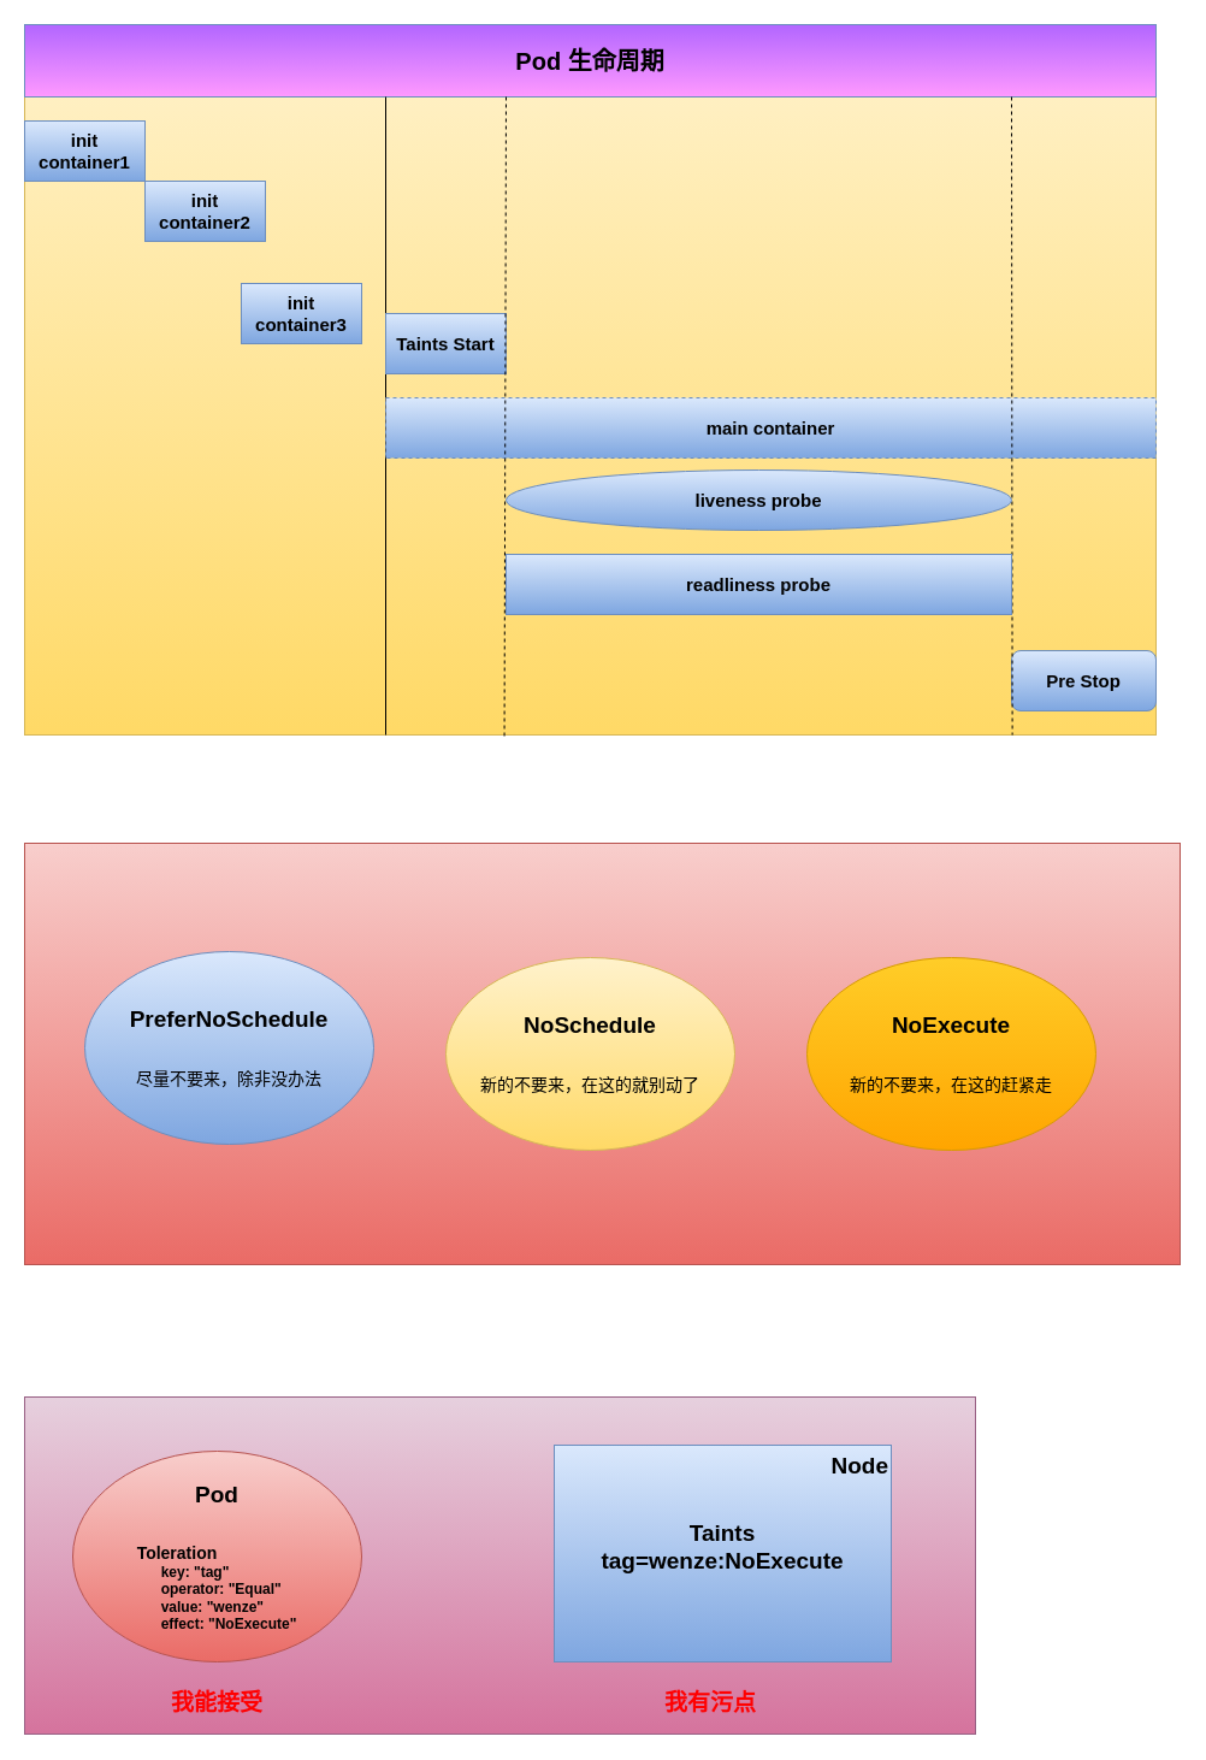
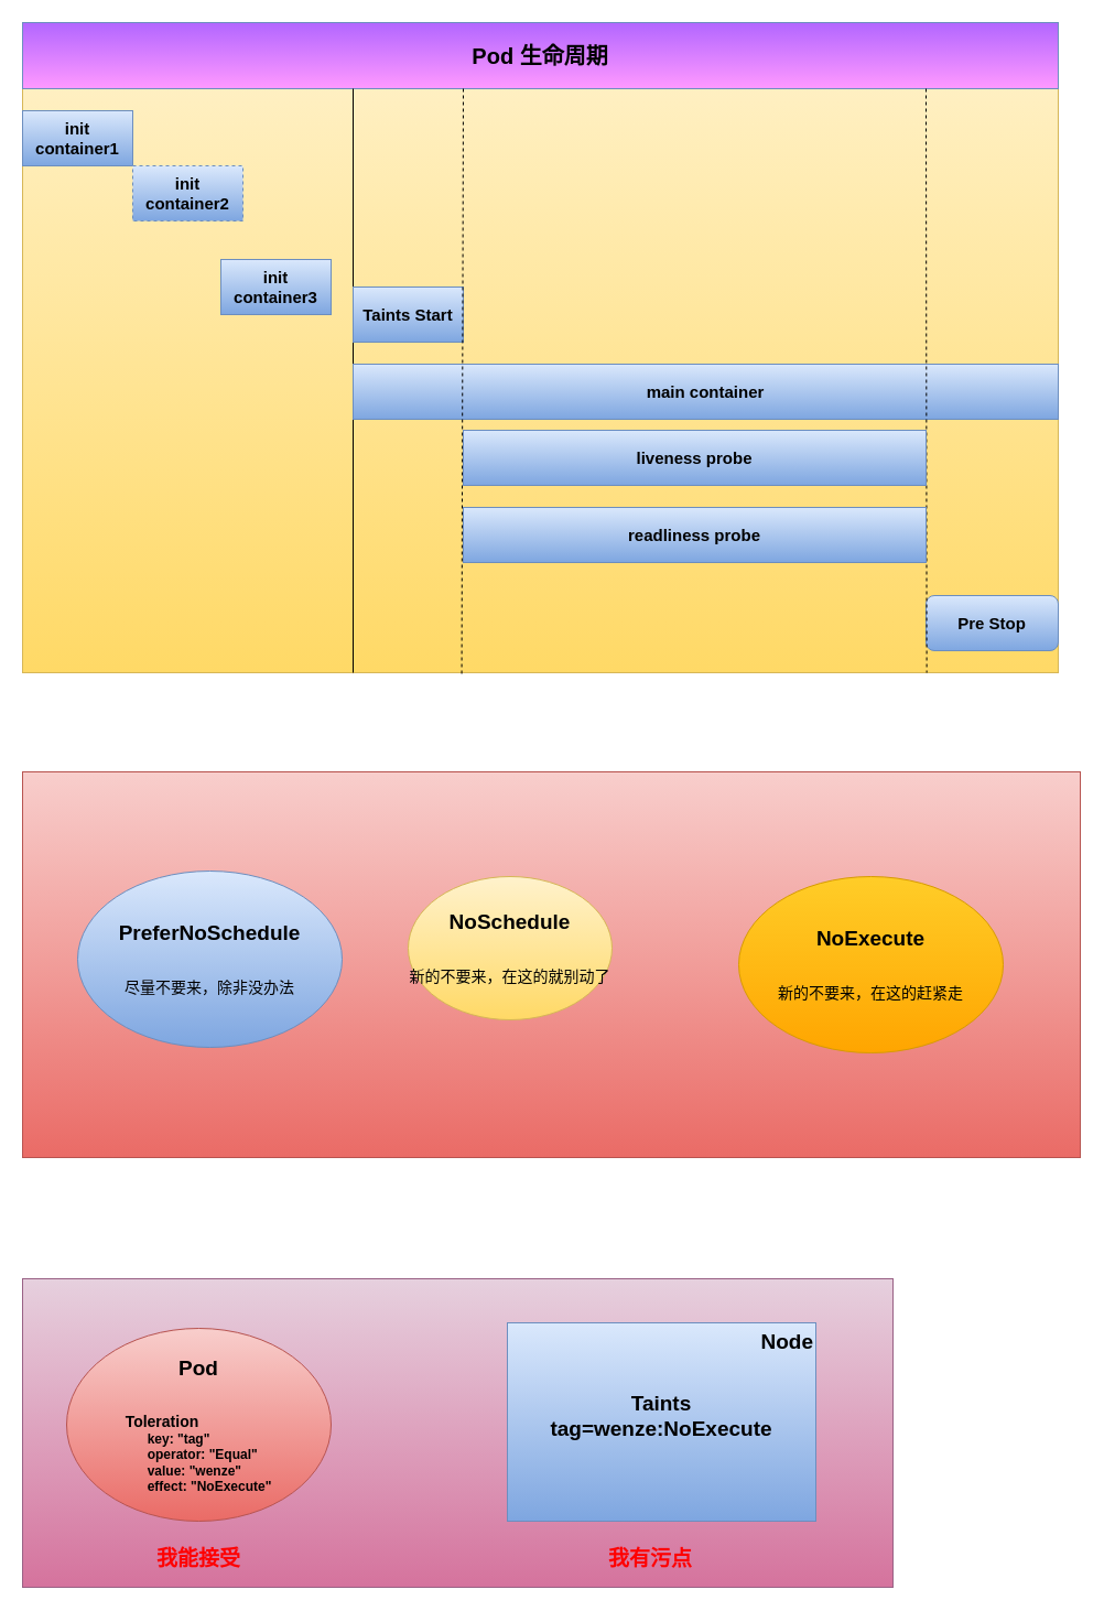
  <mxCell id="0" />
  <mxCell id="1" parent="0" />
  <mxCell id="2" value="" style="rounded=0;whiteSpace=wrap;html=1;fillColor=#f8cecc;gradientColor=#ea6b66;strokeColor=#b85450;" vertex="1" parent="1"><mxGeometry x="20" y="700" width="960" height="350" as="geometry" /></mxCell>
  <mxCell id="3" value="" style="rounded=0;whiteSpace=wrap;html=1;fillColor=#fff2cc;gradientColor=#ffd966;strokeColor=#d6b656;" parent="1" vertex="1"><mxGeometry x="20" y="20" width="940" height="590" as="geometry" /></mxCell>
  <mxCell id="4" value="Pod 生命周期" style="rounded=0;whiteSpace=wrap;html=1;fontSize=20;fontStyle=1;fillColor=#B266FF;gradientColor=#FF99FF;strokeColor=#6c8ebf;" parent="1" vertex="1"><mxGeometry x="20" y="20" width="940" height="60" as="geometry" /></mxCell>
  <mxCell id="5" value="init&lt;br style=&quot;font-size: 15px;&quot;&gt;container1" style="rounded=0;whiteSpace=wrap;html=1;fontSize=15;fontStyle=1;fillColor=#dae8fc;gradientColor=#7ea6e0;strokeColor=#6c8ebf;" parent="1" vertex="1"><mxGeometry x="20" y="100" width="100" height="50" as="geometry" /></mxCell>
- <mxCell id="6" value="init&lt;br style=&quot;font-size: 15px;&quot;&gt;container2" style="rounded=0;whiteSpace=wrap;html=1;fontSize=15;fontStyle=1;fillColor=#dae8fc;gradientColor=#7ea6e0;strokeColor=#6c8ebf;" parent="1" vertex="1"><mxGeometry x="120" y="150" width="100" height="50" as="geometry" /></mxCell>
+ <mxCell id="6" value="init&lt;br style=&quot;font-size: 15px;&quot;&gt;container2" style="rounded=0;whiteSpace=wrap;html=1;fontSize=15;fontStyle=1;fillColor=#dae8fc;gradientColor=#7ea6e0;strokeColor=#6c8ebf;dashed=1;" parent="1" vertex="1"><mxGeometry x="120" y="150" width="100" height="50" as="geometry" /></mxCell>
  <mxCell id="7" value="init&lt;br style=&quot;font-size: 15px;&quot;&gt;container3" style="rounded=0;whiteSpace=wrap;html=1;fontSize=15;fontStyle=1;fillColor=#dae8fc;gradientColor=#7ea6e0;strokeColor=#6c8ebf;" parent="1" vertex="1"><mxGeometry x="200" y="235" width="100" height="50" as="geometry" /></mxCell>
  <mxCell id="8" value="" style="endArrow=none;html=1;rounded=0;fontSize=15;exitX=0.5;exitY=1;exitDx=0;exitDy=0;" parent="1" edge="1"><mxGeometry width="50" height="50" relative="1" as="geometry"><mxPoint x="320" y="80" as="sourcePoint" /><mxPoint x="320" y="610" as="targetPoint" /></mxGeometry></mxCell>
  <mxCell id="9" value="Taints Start" style="rounded=0;whiteSpace=wrap;html=1;fontSize=15;fontStyle=1;fillColor=#dae8fc;gradientColor=#7ea6e0;strokeColor=#6c8ebf;" parent="1" vertex="1"><mxGeometry x="320" y="260" width="100" height="50" as="geometry" /></mxCell>
  <mxCell id="10" value="Pre Stop" style="whiteSpace=wrap;html=1;fontSize=15;fontStyle=1;fillColor=#dae8fc;gradientColor=#7ea6e0;strokeColor=#6c8ebf;rounded=1;" parent="1" vertex="1"><mxGeometry x="840" y="540" width="120" height="50" as="geometry" /></mxCell>
- <mxCell id="11" value="main container" style="rounded=0;whiteSpace=wrap;html=1;fontSize=15;fontStyle=1;fillColor=#dae8fc;gradientColor=#7ea6e0;strokeColor=#6c8ebf;dashed=1;" parent="1" vertex="1"><mxGeometry x="320" y="330" width="640" height="50" as="geometry" /></mxCell>
+ <mxCell id="11" value="main container" style="rounded=0;whiteSpace=wrap;html=1;fontSize=15;fontStyle=1;fillColor=#dae8fc;gradientColor=#7ea6e0;strokeColor=#6c8ebf;" parent="1" vertex="1"><mxGeometry x="320" y="330" width="640" height="50" as="geometry" /></mxCell>
  <mxCell id="12" value="" style="endArrow=none;html=1;rounded=0;fontSize=15;exitX=0.5;exitY=1;exitDx=0;exitDy=0;entryX=0.873;entryY=1;entryDx=0;entryDy=0;dashed=1;entryPerimeter=0;" parent="1" target="3" edge="1"><mxGeometry width="50" height="50" relative="1" as="geometry"><mxPoint x="840" y="80" as="sourcePoint" /><mxPoint x="840" y="490" as="targetPoint" /></mxGeometry></mxCell>
  <mxCell id="13" value="" style="endArrow=none;html=1;rounded=0;fontSize=15;exitX=0.5;exitY=1;exitDx=0;exitDy=0;entryX=0.424;entryY=1.005;entryDx=0;entryDy=0;dashed=1;entryPerimeter=0;" parent="1" target="3" edge="1"><mxGeometry width="50" height="50" relative="1" as="geometry"><mxPoint x="420" y="80" as="sourcePoint" /><mxPoint x="420" y="490" as="targetPoint" /></mxGeometry></mxCell>
- <mxCell id="14" value="liveness probe" style="ellipse;whiteSpace=wrap;html=1;fontSize=15;fontStyle=1;fillColor=#dae8fc;gradientColor=#7ea6e0;strokeColor=#6c8ebf;" parent="1" vertex="1"><mxGeometry x="420" y="390" width="420" height="50" as="geometry" /></mxCell>
+ <mxCell id="14" value="liveness probe" style="rounded=0;whiteSpace=wrap;html=1;fontSize=15;fontStyle=1;fillColor=#dae8fc;gradientColor=#7ea6e0;strokeColor=#6c8ebf;" parent="1" vertex="1"><mxGeometry x="420" y="390" width="420" height="50" as="geometry" /></mxCell>
  <mxCell id="15" value="readliness probe" style="rounded=0;whiteSpace=wrap;html=1;fontSize=15;fontStyle=1;fillColor=#dae8fc;gradientColor=#7ea6e0;strokeColor=#6c8ebf;" parent="1" vertex="1"><mxGeometry x="420" y="460" width="420" height="50" as="geometry" /></mxCell>
  <mxCell id="16" value="&lt;font style=&quot;&quot;&gt;&lt;b style=&quot;&quot;&gt;&lt;font style=&quot;font-size: 19px;&quot;&gt;PreferNoSchedule&lt;/font&gt;&lt;/b&gt;&lt;br&gt;&lt;br&gt;&lt;br&gt;&lt;span style=&quot;font-size: 14px;&quot;&gt;尽量不要来，除非没办法&lt;/span&gt;&lt;/font&gt;" style="ellipse;whiteSpace=wrap;html=1;fillColor=#dae8fc;gradientColor=#7ea6e0;strokeColor=#6c8ebf;" vertex="1" parent="1"><mxGeometry x="70" y="790" width="240" height="160" as="geometry" /></mxCell>
- <mxCell id="17" value="&lt;font style=&quot;&quot;&gt;&lt;b style=&quot;&quot;&gt;&lt;font style=&quot;font-size: 19px;&quot;&gt;NoSchedule&lt;/font&gt;&lt;/b&gt;&lt;br&gt;&lt;br&gt;&lt;br&gt;&lt;span style=&quot;font-size: 14px;&quot;&gt;新的不要来，在这的就别动了&lt;/span&gt;&lt;/font&gt;" style="ellipse;whiteSpace=wrap;html=1;fillColor=#fff2cc;gradientColor=#ffd966;strokeColor=#d6b656;" vertex="1" parent="1"><mxGeometry x="370" y="795" width="240" height="160" as="geometry" /></mxCell>
+ <mxCell id="17" value="&lt;font style=&quot;&quot;&gt;&lt;b style=&quot;&quot;&gt;&lt;font style=&quot;font-size: 19px;&quot;&gt;NoSchedule&lt;/font&gt;&lt;/b&gt;&lt;br&gt;&lt;br&gt;&lt;br&gt;&lt;span style=&quot;font-size: 14px;&quot;&gt;新的不要来，在这的就别动了&lt;/span&gt;&lt;/font&gt;" style="ellipse;whiteSpace=wrap;html=1;fillColor=#fff2cc;gradientColor=#ffd966;strokeColor=#d6b656;" vertex="1" parent="1"><mxGeometry x="370" y="795" width="185" height="130" as="geometry" /></mxCell>
  <mxCell id="18" value="&lt;font style=&quot;&quot;&gt;&lt;span style=&quot;font-size: 19px;&quot;&gt;&lt;b&gt;NoExecute&lt;/b&gt;&lt;/span&gt;&lt;br&gt;&lt;br&gt;&lt;br&gt;&lt;span style=&quot;font-size: 14px;&quot;&gt;新的不要来，在这的赶紧走&lt;/span&gt;&lt;br&gt;&lt;/font&gt;" style="ellipse;whiteSpace=wrap;html=1;fillColor=#ffcd28;gradientColor=#ffa500;strokeColor=#d79b00;" vertex="1" parent="1"><mxGeometry x="670" y="795" width="240" height="160" as="geometry" /></mxCell>
  <mxCell id="19" value="" style="rounded=0;whiteSpace=wrap;html=1;fontSize=19;fillColor=#e6d0de;gradientColor=#d5739d;strokeColor=#996185;" vertex="1" parent="1"><mxGeometry x="20" y="1160" width="790" height="280" as="geometry" /></mxCell>
  <mxCell id="20" value="&lt;font style=&quot;&quot;&gt;&lt;b style=&quot;&quot;&gt;&lt;font style=&quot;font-size: 19px;&quot;&gt;Pod&lt;br&gt;&lt;/font&gt;&lt;/b&gt;&lt;br&gt;&lt;br&gt;&lt;div style=&quot;text-align: left;&quot;&gt;&lt;span style=&quot;font-size: 14px; background-color: initial;&quot;&gt;&lt;b&gt;Toleration&lt;/b&gt;&lt;/span&gt;&lt;/div&gt;&lt;div style=&quot;text-align: left;&quot;&gt;&lt;span style=&quot;background-color: initial;&quot;&gt;&lt;b&gt;&amp;nbsp; &amp;nbsp; &amp;nbsp; key: &quot;tag&quot;&lt;/b&gt;&lt;/span&gt;&lt;/div&gt;&lt;div style=&quot;text-align: left;&quot;&gt;&lt;span style=&quot;background-color: initial;&quot;&gt;&lt;b&gt;&amp;nbsp; &amp;nbsp; &amp;nbsp; operator: &quot;Equal&quot;&lt;/b&gt;&lt;/span&gt;&lt;/div&gt;&lt;div style=&quot;text-align: left;&quot;&gt;&lt;span style=&quot;background-color: initial;&quot;&gt;&lt;b&gt;&amp;nbsp; &amp;nbsp; &amp;nbsp; value: &quot;wenze&quot;&lt;/b&gt;&lt;/span&gt;&lt;/div&gt;&lt;div style=&quot;text-align: left;&quot;&gt;&lt;span style=&quot;background-color: initial;&quot;&gt;&lt;b&gt;&amp;nbsp; &amp;nbsp; &amp;nbsp; effect: &quot;NoExecute&quot;&lt;/b&gt;&lt;/span&gt;&lt;/div&gt;&lt;/font&gt;" style="ellipse;whiteSpace=wrap;html=1;fillColor=#f8cecc;gradientColor=#ea6b66;strokeColor=#b85450;" vertex="1" parent="1"><mxGeometry x="60" y="1205" width="240" height="175" as="geometry" /></mxCell>
  <mxCell id="21" value="Node" style="rounded=0;whiteSpace=wrap;html=1;fontSize=19;align=right;horizontal=1;verticalAlign=top;fontStyle=1;fillColor=#dae8fc;gradientColor=#7ea6e0;strokeColor=#6c8ebf;" vertex="1" parent="1"><mxGeometry x="460" y="1200" width="280" height="180" as="geometry" /></mxCell>
  <mxCell id="22" value="Taints&lt;br&gt;tag=wenze:NoExecute" style="text;html=1;strokeColor=none;fillColor=none;align=center;verticalAlign=middle;whiteSpace=wrap;rounded=0;fontSize=19;fontStyle=1" vertex="1" parent="1"><mxGeometry x="570" y="1270" width="60" height="30" as="geometry" /></mxCell>
  <mxCell id="23" value="我能接受" style="text;html=1;strokeColor=none;fillColor=none;align=center;verticalAlign=middle;whiteSpace=wrap;rounded=0;fontSize=19;fontStyle=1;fontColor=#FF0000;" vertex="1" parent="1"><mxGeometry x="130" y="1400" width="100" height="30" as="geometry" /></mxCell>
  <mxCell id="24" value="我有污点" style="text;html=1;strokeColor=none;fillColor=none;align=center;verticalAlign=middle;whiteSpace=wrap;rounded=0;fontSize=19;fontStyle=1;fontColor=#FF0000;" vertex="1" parent="1"><mxGeometry x="540" y="1400" width="100" height="30" as="geometry" /></mxCell>
